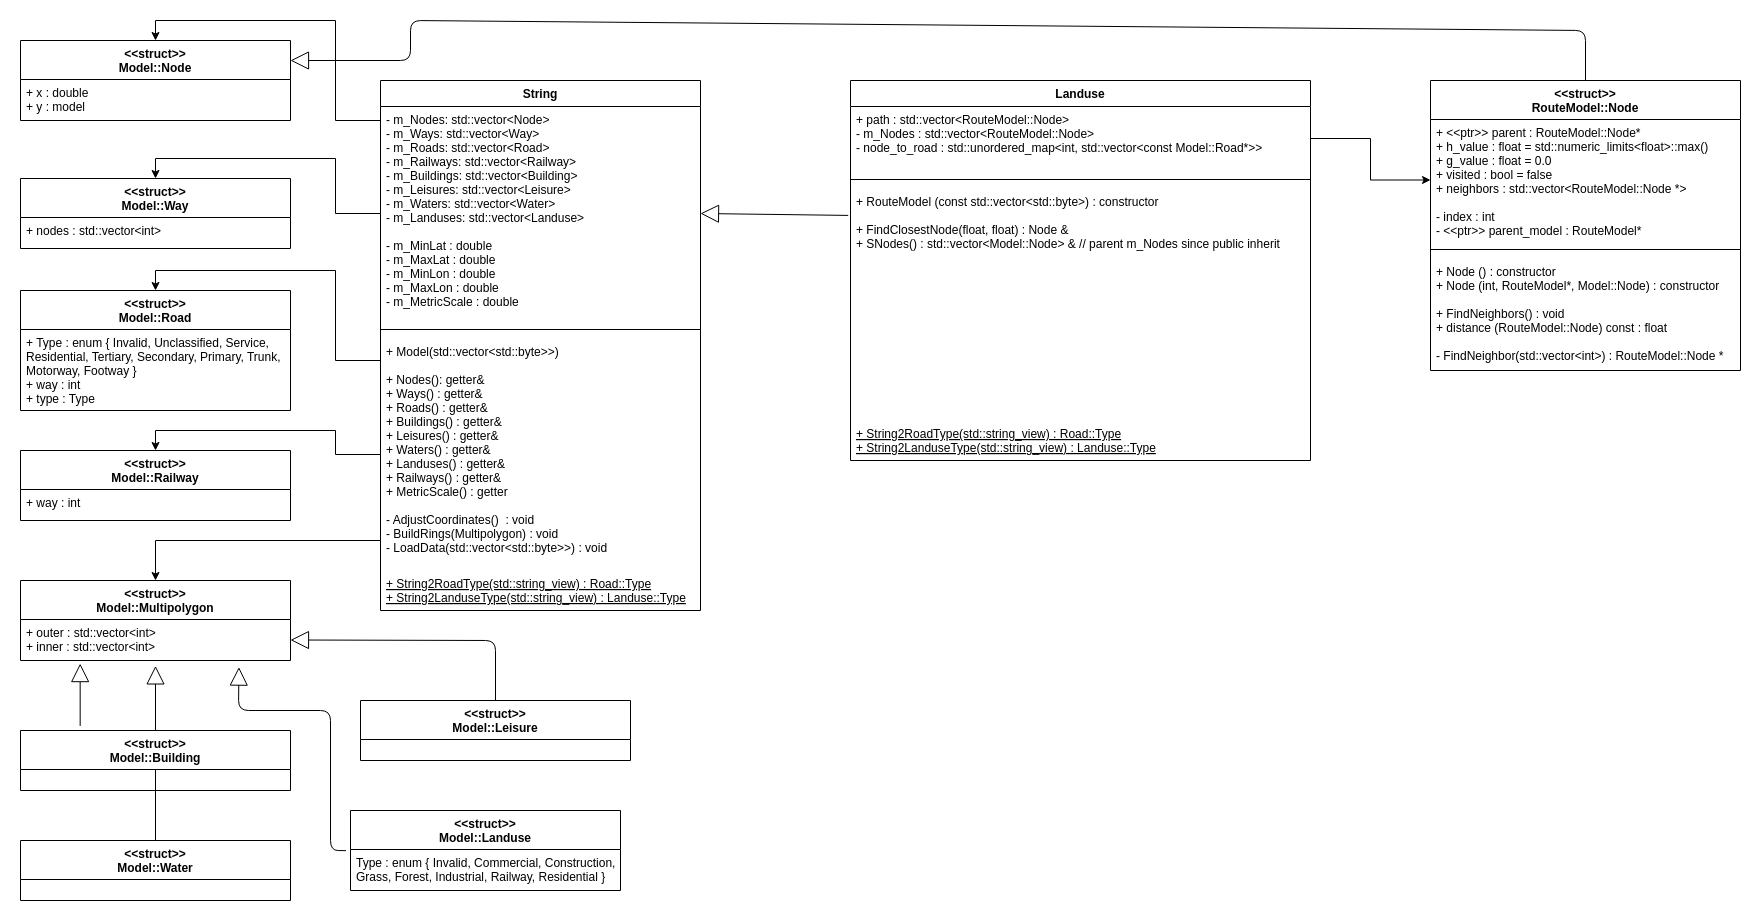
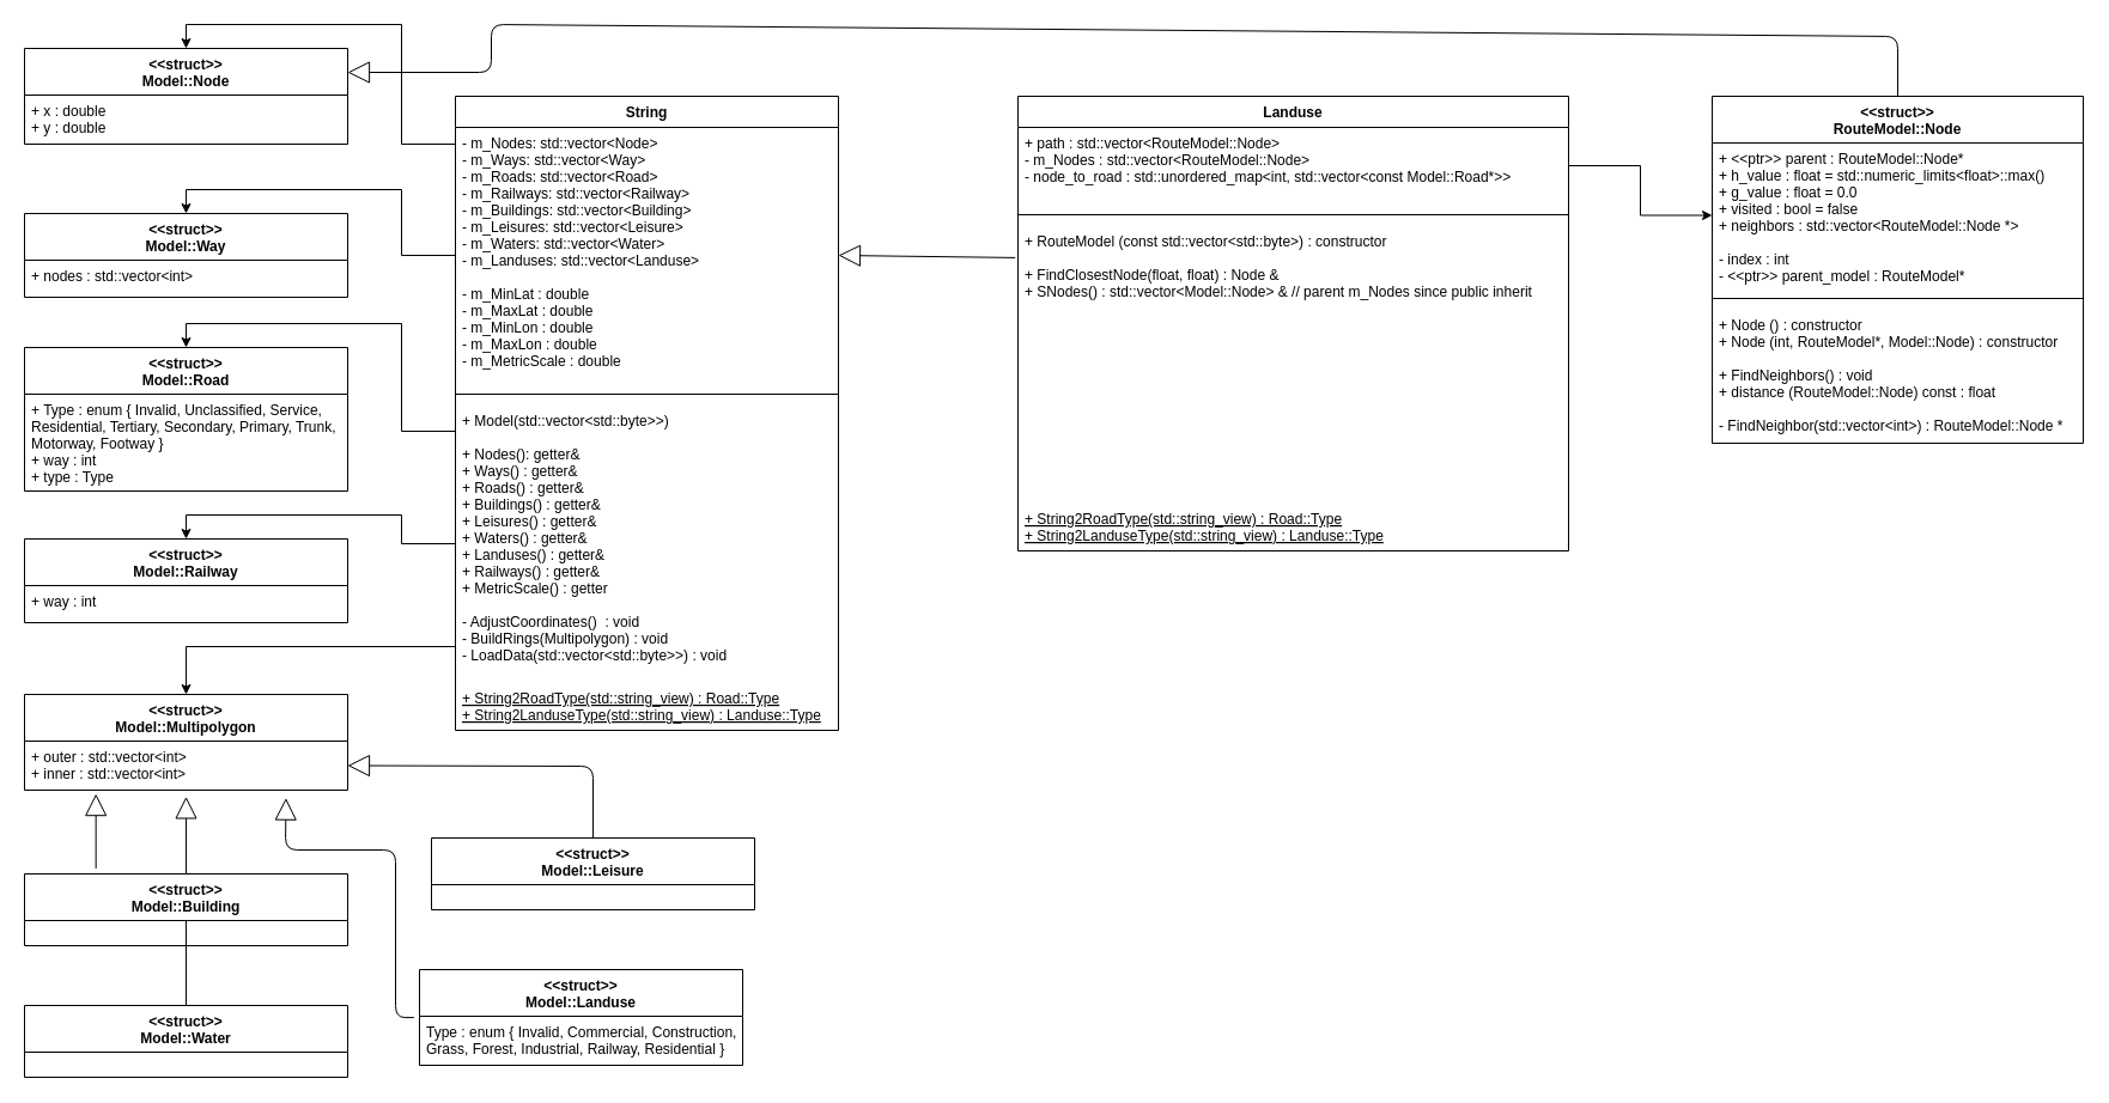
  <mxCell id="0" />
  <mxCell id="1" parent="0" />
  <mxCell id="2" value="" style="endArrow=block;endSize=16;endFill=0;html=1;entryX=0.5;entryY=1.132;entryDx=0;entryDy=0;entryPerimeter=0;exitX=0.5;exitY=0;exitDx=0;exitDy=0;" edge="1" parent="1" source="25" target="21"><mxGeometry width="160" relative="1" as="geometry"><mxPoint x="380" y="720" as="sourcePoint" /><mxPoint x="312.43" y="686.601" as="targetPoint" /></mxGeometry></mxCell>
  <mxCell id="3" value="String" style="swimlane;fontStyle=1;align=center;verticalAlign=top;childLayout=stackLayout;horizontal=1;startSize=26;horizontalStack=0;resizeParent=1;resizeParentMax=0;resizeLast=0;collapsible=1;marginBottom=0;" vertex="1" parent="1"><mxGeometry x="380" y="80" width="320" height="530" as="geometry" /></mxCell>
  <mxCell id="4" value="- m_Nodes: std::vector&lt;Node&gt;&#10;- m_Ways: std::vector&lt;Way&gt;&#10;- m_Roads: std::vector&lt;Road&gt;&#10;- m_Railways: std::vector&lt;Railway&gt;&#10;- m_Buildings: std::vector&lt;Building&gt;&#10;- m_Leisures: std::vector&lt;Leisure&gt;&#10;- m_Waters: std::vector&lt;Water&gt;&#10;- m_Landuses: std::vector&lt;Landuse&gt;&#10;&#10;- m_MinLat : double&#10;- m_MaxLat : double&#10;- m_MinLon : double&#10;- m_MaxLon : double&#10;- m_MetricScale : double" style="text;strokeColor=none;fillColor=none;align=left;verticalAlign=top;spacingLeft=4;spacingRight=4;overflow=hidden;rotatable=0;points=[[0,0.5],[1,0.5]];portConstraint=eastwest;" vertex="1" parent="3"><mxGeometry y="26" width="320" height="214" as="geometry" /></mxCell>
  <mxCell id="5" value="" style="line;strokeWidth=1;fillColor=none;align=left;verticalAlign=middle;spacingTop=-1;spacingLeft=3;spacingRight=3;rotatable=0;labelPosition=right;points=[];portConstraint=eastwest;" vertex="1" parent="3"><mxGeometry y="240" width="320" height="18" as="geometry" /></mxCell>
  <mxCell id="6" value="+ Model(std::vector&lt;std::byte&gt;&gt;)&#10;&#10;+ Nodes(): getter&amp;&#10;+ Ways() : getter&amp;&#10;+ Roads() : getter&amp;&#10;+ Buildings() : getter&amp;&#10;+ Leisures() : getter&amp;&#10;+ Waters() : getter&amp;&#10;+ Landuses() : getter&amp;&#10;+ Railways() : getter&amp;&#10;+ MetricScale() : getter&#10;&#10;- AdjustCoordinates()  : void&#10;- BuildRings(Multipolygon) : void&#10;- LoadData(std::vector&lt;std::byte&gt;&gt;) : void&#10;" style="text;strokeColor=none;fillColor=none;align=left;verticalAlign=top;spacingLeft=4;spacingRight=4;overflow=hidden;rotatable=0;points=[[0,0.5],[1,0.5]];portConstraint=eastwest;" vertex="1" parent="3"><mxGeometry y="258" width="320" height="232" as="geometry" /></mxCell>
  <mxCell id="7" value="+ String2RoadType(std::string_view) : Road::Type&#10;+ String2LanduseType(std::string_view) : Landuse::Type&#10;" style="text;strokeColor=none;fillColor=none;align=left;verticalAlign=top;spacingLeft=4;spacingRight=4;overflow=hidden;rotatable=0;points=[[0,0.5],[1,0.5]];portConstraint=eastwest;fontStyle=4" vertex="1" parent="3"><mxGeometry y="490" width="320" height="40" as="geometry" /></mxCell>
  <mxCell id="8" value="&lt;&lt;struct&gt;&gt;&#10;Model::Node&#10;" style="swimlane;fontStyle=1;align=center;verticalAlign=top;childLayout=stackLayout;horizontal=1;startSize=39;horizontalStack=0;resizeParent=1;resizeParentMax=0;resizeLast=0;collapsible=1;marginBottom=0;" vertex="1" parent="1"><mxGeometry x="20" y="40" width="270" height="80" as="geometry" /></mxCell>
- <mxCell id="9" value="+ x : double&#10;+ y : model" style="text;strokeColor=none;fillColor=none;align=left;verticalAlign=top;spacingLeft=4;spacingRight=4;overflow=hidden;rotatable=0;points=[[0,0.5],[1,0.5]];portConstraint=eastwest;" vertex="1" parent="8"><mxGeometry y="39" width="270" height="41" as="geometry" /></mxCell>
+ <mxCell id="9" value="+ x : double&#10;+ y : double" style="text;strokeColor=none;fillColor=none;align=left;verticalAlign=top;spacingLeft=4;spacingRight=4;overflow=hidden;rotatable=0;points=[[0,0.5],[1,0.5]];portConstraint=eastwest;" vertex="1" parent="8"><mxGeometry y="39" width="270" height="41" as="geometry" /></mxCell>
  <mxCell id="10" style="edgeStyle=orthogonalEdgeStyle;rounded=0;orthogonalLoop=1;jettySize=auto;html=1;entryX=0.5;entryY=0;entryDx=0;entryDy=0;" edge="1" parent="1" source="4" target="8"><mxGeometry relative="1" as="geometry"><Array as="points"><mxPoint x="335" y="120" /><mxPoint x="335" y="20" /><mxPoint x="155" y="20" /></Array></mxGeometry></mxCell>
  <mxCell id="11" value="&lt;&lt;struct&gt;&gt;&#10;Model::Way&#10;" style="swimlane;fontStyle=1;align=center;verticalAlign=top;childLayout=stackLayout;horizontal=1;startSize=39;horizontalStack=0;resizeParent=1;resizeParentMax=0;resizeLast=0;collapsible=1;marginBottom=0;" vertex="1" parent="1"><mxGeometry x="20" y="178" width="270" height="70" as="geometry" /></mxCell>
  <mxCell id="12" value="+ nodes : std::vector&lt;int&gt;" style="text;strokeColor=none;fillColor=none;align=left;verticalAlign=top;spacingLeft=4;spacingRight=4;overflow=hidden;rotatable=0;points=[[0,0.5],[1,0.5]];portConstraint=eastwest;" vertex="1" parent="11"><mxGeometry y="39" width="270" height="31" as="geometry" /></mxCell>
  <mxCell id="13" style="edgeStyle=orthogonalEdgeStyle;rounded=0;orthogonalLoop=1;jettySize=auto;html=1;exitX=0;exitY=0.5;exitDx=0;exitDy=0;entryX=0.5;entryY=0;entryDx=0;entryDy=0;" edge="1" parent="1" source="4" target="11"><mxGeometry relative="1" as="geometry"><mxPoint x="290" y="140" as="targetPoint" /></mxGeometry></mxCell>
  <mxCell id="14" value="&lt;&lt;struct&gt;&gt;&#10;Model::Road" style="swimlane;fontStyle=1;align=center;verticalAlign=top;childLayout=stackLayout;horizontal=1;startSize=39;horizontalStack=0;resizeParent=1;resizeParentMax=0;resizeLast=0;collapsible=1;marginBottom=0;" vertex="1" parent="1"><mxGeometry x="20" y="290" width="270" height="120" as="geometry" /></mxCell>
  <mxCell id="15" value="+ Type : enum { Invalid, Unclassified, Service, &#10;Residential, Tertiary, Secondary, Primary, Trunk,&#10;Motorway, Footway }&#10;+ way : int&#10;+ type : Type" style="text;strokeColor=none;fillColor=none;align=left;verticalAlign=top;spacingLeft=4;spacingRight=4;overflow=hidden;rotatable=0;points=[[0,0.5],[1,0.5]];portConstraint=eastwest;" vertex="1" parent="14"><mxGeometry y="39" width="270" height="81" as="geometry" /></mxCell>
  <mxCell id="16" style="edgeStyle=orthogonalEdgeStyle;rounded=0;orthogonalLoop=1;jettySize=auto;html=1;entryX=0.5;entryY=0;entryDx=0;entryDy=0;" edge="1" parent="1" source="6" target="14"><mxGeometry relative="1" as="geometry"><Array as="points"><mxPoint x="335" y="360" /><mxPoint x="335" y="270" /><mxPoint x="155" y="270" /></Array></mxGeometry></mxCell>
  <mxCell id="17" value="&lt;&lt;struct&gt;&gt;&#10;Model::Railway" style="swimlane;fontStyle=1;align=center;verticalAlign=top;childLayout=stackLayout;horizontal=1;startSize=39;horizontalStack=0;resizeParent=1;resizeParentMax=0;resizeLast=0;collapsible=1;marginBottom=0;" vertex="1" parent="1"><mxGeometry x="20" y="450" width="270" height="70" as="geometry" /></mxCell>
  <mxCell id="18" value="+ way : int" style="text;strokeColor=none;fillColor=none;align=left;verticalAlign=top;spacingLeft=4;spacingRight=4;overflow=hidden;rotatable=0;points=[[0,0.5],[1,0.5]];portConstraint=eastwest;" vertex="1" parent="17"><mxGeometry y="39" width="270" height="31" as="geometry" /></mxCell>
  <mxCell id="19" style="edgeStyle=orthogonalEdgeStyle;rounded=0;orthogonalLoop=1;jettySize=auto;html=1;entryX=0.5;entryY=0;entryDx=0;entryDy=0;" edge="1" parent="1" source="6" target="17"><mxGeometry relative="1" as="geometry" /></mxCell>
  <mxCell id="20" value="&lt;&lt;struct&gt;&gt;&#10;Model::Multipolygon" style="swimlane;fontStyle=1;align=center;verticalAlign=top;childLayout=stackLayout;horizontal=1;startSize=39;horizontalStack=0;resizeParent=1;resizeParentMax=0;resizeLast=0;collapsible=1;marginBottom=0;" vertex="1" parent="1"><mxGeometry x="20" y="580" width="270" height="80" as="geometry" /></mxCell>
  <mxCell id="21" value="+ outer : std::vector&lt;int&gt;&#10;+ inner : std::vector&lt;int&gt;" style="text;strokeColor=none;fillColor=none;align=left;verticalAlign=top;spacingLeft=4;spacingRight=4;overflow=hidden;rotatable=0;points=[[0,0.5],[1,0.5]];portConstraint=eastwest;" vertex="1" parent="20"><mxGeometry y="39" width="270" height="41" as="geometry" /></mxCell>
  <mxCell id="22" style="edgeStyle=orthogonalEdgeStyle;rounded=0;orthogonalLoop=1;jettySize=auto;html=1;entryX=0.5;entryY=0;entryDx=0;entryDy=0;" edge="1" parent="1" source="6" target="20"><mxGeometry relative="1" as="geometry"><Array as="points"><mxPoint x="155" y="540" /></Array></mxGeometry></mxCell>
  <mxCell id="23" value="&lt;&lt;struct&gt;&gt;&#10;Model::Building" style="swimlane;fontStyle=1;align=center;verticalAlign=top;childLayout=stackLayout;horizontal=1;startSize=39;horizontalStack=0;resizeParent=1;resizeParentMax=0;resizeLast=0;collapsible=1;marginBottom=0;" vertex="1" parent="1"><mxGeometry x="20" y="730" width="270" height="60" as="geometry" /></mxCell>
  <mxCell id="24" value="&lt;&lt;struct&gt;&gt;&#10;Model::Leisure" style="swimlane;fontStyle=1;align=center;verticalAlign=top;childLayout=stackLayout;horizontal=1;startSize=39;horizontalStack=0;resizeParent=1;resizeParentMax=0;resizeLast=0;collapsible=1;marginBottom=0;" vertex="1" parent="1"><mxGeometry x="360" y="700" width="270" height="60" as="geometry" /></mxCell>
  <mxCell id="25" value="&lt;&lt;struct&gt;&gt;&#10;Model::Water" style="swimlane;fontStyle=1;align=center;verticalAlign=top;childLayout=stackLayout;horizontal=1;startSize=39;horizontalStack=0;resizeParent=1;resizeParentMax=0;resizeLast=0;collapsible=1;marginBottom=0;" vertex="1" parent="1"><mxGeometry x="20" y="840" width="270" height="60" as="geometry" /></mxCell>
  <mxCell id="26" value="&lt;&lt;struct&gt;&gt;&#10;Model::Landuse" style="swimlane;fontStyle=1;align=center;verticalAlign=top;childLayout=stackLayout;horizontal=1;startSize=39;horizontalStack=0;resizeParent=1;resizeParentMax=0;resizeLast=0;collapsible=1;marginBottom=0;" vertex="1" parent="1"><mxGeometry x="350" y="810" width="270" height="80" as="geometry" /></mxCell>
  <mxCell id="27" value="Type : enum { Invalid, Commercial, Construction,&#10;Grass, Forest, Industrial, Railway, Residential }" style="text;strokeColor=none;fillColor=none;align=left;verticalAlign=top;spacingLeft=4;spacingRight=4;overflow=hidden;rotatable=0;points=[[0,0.5],[1,0.5]];portConstraint=eastwest;" vertex="1" parent="26"><mxGeometry y="39" width="270" height="41" as="geometry" /></mxCell>
  <mxCell id="28" value="Landuse" style="swimlane;fontStyle=1;align=center;verticalAlign=top;childLayout=stackLayout;horizontal=1;startSize=26;horizontalStack=0;resizeParent=1;resizeParentMax=0;resizeLast=0;collapsible=1;marginBottom=0;" vertex="1" parent="1"><mxGeometry x="850" y="80" width="460" height="380" as="geometry" /></mxCell>
  <mxCell id="29" value="+ path : std::vector&lt;RouteModel::Node&gt;&#10;- m_Nodes : std::vector&lt;RouteModel::Node&gt;&#10;- node_to_road : std::unordered_map&lt;int, std::vector&lt;const Model::Road*&gt;&gt;&#10;" style="text;strokeColor=none;fillColor=none;align=left;verticalAlign=top;spacingLeft=4;spacingRight=4;overflow=hidden;rotatable=0;points=[[0,0.5],[1,0.5]];portConstraint=eastwest;" vertex="1" parent="28"><mxGeometry y="26" width="460" height="64" as="geometry" /></mxCell>
  <mxCell id="30" value="" style="line;strokeWidth=1;fillColor=none;align=left;verticalAlign=middle;spacingTop=-1;spacingLeft=3;spacingRight=3;rotatable=0;labelPosition=right;points=[];portConstraint=eastwest;" vertex="1" parent="28"><mxGeometry y="90" width="460" height="18" as="geometry" /></mxCell>
  <mxCell id="31" value="+ RouteModel (const std::vector&lt;std::byte&gt;) : constructor&#10;&#10;+ FindClosestNode(float, float) : Node &amp;&#10;+ SNodes() : std::vector&lt;Model::Node&gt; &amp; // parent m_Nodes since public inherit&#10;&#10;" style="text;strokeColor=none;fillColor=none;align=left;verticalAlign=top;spacingLeft=4;spacingRight=4;overflow=hidden;rotatable=0;points=[[0,0.5],[1,0.5]];portConstraint=eastwest;" vertex="1" parent="28"><mxGeometry y="108" width="460" height="232" as="geometry" /></mxCell>
  <mxCell id="32" value="+ String2RoadType(std::string_view) : Road::Type&#10;+ String2LanduseType(std::string_view) : Landuse::Type&#10;" style="text;strokeColor=none;fillColor=none;align=left;verticalAlign=top;spacingLeft=4;spacingRight=4;overflow=hidden;rotatable=0;points=[[0,0.5],[1,0.5]];portConstraint=eastwest;fontStyle=4" vertex="1" parent="28"><mxGeometry y="340" width="460" height="40" as="geometry" /></mxCell>
  <mxCell id="33" value="" style="endArrow=block;endSize=16;endFill=0;html=1;exitX=-0.005;exitY=0.116;exitDx=0;exitDy=0;entryX=1;entryY=0.5;entryDx=0;entryDy=0;exitPerimeter=0;" edge="1" parent="1" source="31" target="4"><mxGeometry width="160" relative="1" as="geometry"><mxPoint x="809" y="360" as="sourcePoint" /><mxPoint x="969" y="360" as="targetPoint" /></mxGeometry></mxCell>
  <mxCell id="34" value="" style="endArrow=block;endSize=16;endFill=0;html=1;entryX=1;entryY=0.5;entryDx=0;entryDy=0;exitX=0.5;exitY=0;exitDx=0;exitDy=0;" edge="1" parent="1" source="24" target="21"><mxGeometry width="160" relative="1" as="geometry"><mxPoint x="480" y="620" as="sourcePoint" /><mxPoint x="710" y="223" as="targetPoint" /><Array as="points"><mxPoint x="495" y="640" /></Array></mxGeometry></mxCell>
  <mxCell id="35" value="" style="endArrow=block;endSize=16;endFill=0;html=1;exitX=-0.017;exitY=0.027;exitDx=0;exitDy=0;entryX=0.809;entryY=1.161;entryDx=0;entryDy=0;entryPerimeter=0;exitPerimeter=0;" edge="1" parent="1" source="27" target="21"><mxGeometry width="160" relative="1" as="geometry"><mxPoint x="370" y="710" as="sourcePoint" /><mxPoint x="230" y="810" as="targetPoint" /><Array as="points"><mxPoint x="330" y="850" /><mxPoint x="330" y="710" /><mxPoint x="238" y="710" /></Array></mxGeometry></mxCell>
  <mxCell id="36" value="" style="endArrow=block;endSize=16;endFill=0;html=1;entryX=0.221;entryY=1.075;entryDx=0;entryDy=0;entryPerimeter=0;exitX=0.221;exitY=-0.076;exitDx=0;exitDy=0;exitPerimeter=0;" edge="1" parent="1" source="23" target="21"><mxGeometry width="160" relative="1" as="geometry"><mxPoint x="390" y="730" as="sourcePoint" /><mxPoint x="322.43" y="696.601" as="targetPoint" /></mxGeometry></mxCell>
  <mxCell id="37" value="&lt;&lt;struct&gt;&gt;&#10;RouteModel::Node&#10;" style="swimlane;fontStyle=1;align=center;verticalAlign=top;childLayout=stackLayout;horizontal=1;startSize=39;horizontalStack=0;resizeParent=1;resizeParentMax=0;resizeLast=0;collapsible=1;marginBottom=0;" vertex="1" parent="1"><mxGeometry x="1430" y="80" width="310" height="290" as="geometry" /></mxCell>
  <mxCell id="38" value="+ &lt;&lt;ptr&gt;&gt; parent : RouteModel::Node*&#10;+ h_value : float = std::numeric_limits&lt;float&gt;::max()&#10;+ g_value : float = 0.0&#10;+ visited : bool = false&#10;+ neighbors : std::vector&lt;RouteModel::Node *&gt;&#10;&#10;- index : int&#10;- &lt;&lt;ptr&gt;&gt; parent_model : RouteModel*&#10;" style="text;strokeColor=none;fillColor=none;align=left;verticalAlign=top;spacingLeft=4;spacingRight=4;overflow=hidden;rotatable=0;points=[[0,0.5],[1,0.5]];portConstraint=eastwest;" vertex="1" parent="37"><mxGeometry y="39" width="310" height="121" as="geometry" /></mxCell>
  <mxCell id="39" value="" style="line;strokeWidth=1;fillColor=none;align=left;verticalAlign=middle;spacingTop=-1;spacingLeft=3;spacingRight=3;rotatable=0;labelPosition=right;points=[];portConstraint=eastwest;" vertex="1" parent="37"><mxGeometry y="160" width="310" height="18" as="geometry" /></mxCell>
  <mxCell id="40" value="+ Node () : constructor&#10;+ Node (int, RouteModel*, Model::Node) : constructor&#10;&#10;+ FindNeighbors() : void&#10;+ distance (RouteModel::Node) const : float&#10;&#10;- FindNeighbor(std::vector&lt;int&gt;) : RouteModel::Node *&#10;" style="text;strokeColor=none;fillColor=none;align=left;verticalAlign=top;spacingLeft=4;spacingRight=4;overflow=hidden;rotatable=0;points=[[0,0.5],[1,0.5]];portConstraint=eastwest;" vertex="1" parent="37"><mxGeometry y="178" width="310" height="112" as="geometry" /></mxCell>
  <mxCell id="41" value="" style="endArrow=block;endSize=16;endFill=0;html=1;exitX=0.5;exitY=0;exitDx=0;exitDy=0;entryX=1;entryY=0.25;entryDx=0;entryDy=0;" edge="1" parent="1" source="37" target="8"><mxGeometry width="160" relative="1" as="geometry"><mxPoint x="860" y="223" as="sourcePoint" /><mxPoint x="710" y="223" as="targetPoint" /><Array as="points"><mxPoint x="1585" y="30" /><mxPoint x="410" y="20" /><mxPoint x="410" y="60" /></Array></mxGeometry></mxCell>
  <mxCell id="42" style="edgeStyle=orthogonalEdgeStyle;rounded=0;orthogonalLoop=1;jettySize=auto;html=1;exitX=1;exitY=0.5;exitDx=0;exitDy=0;entryX=0;entryY=0.5;entryDx=0;entryDy=0;" edge="1" parent="1" source="29" target="38"><mxGeometry relative="1" as="geometry" /></mxCell>
